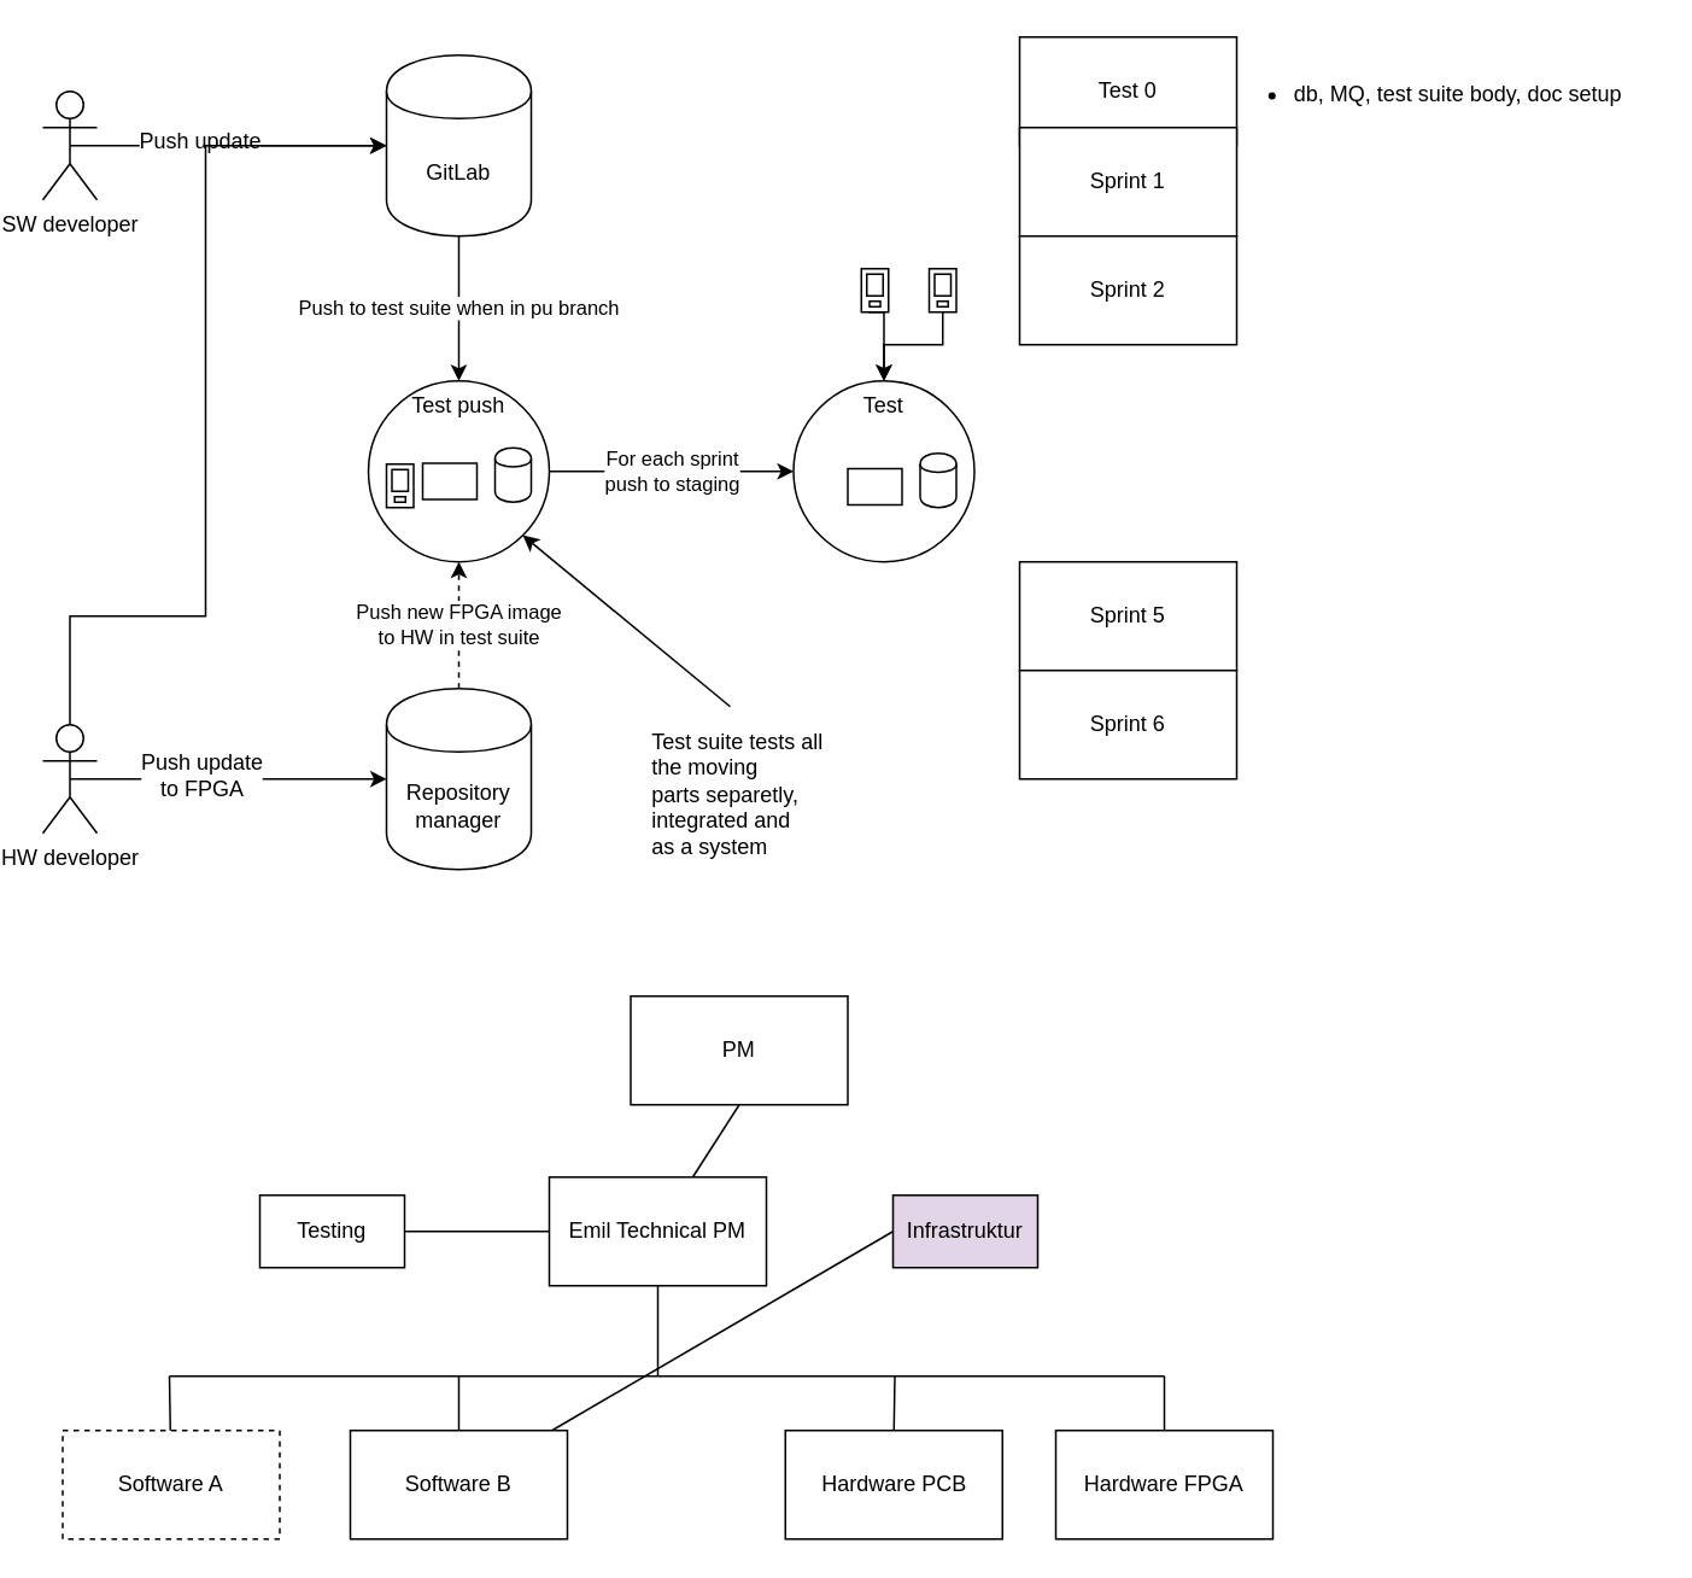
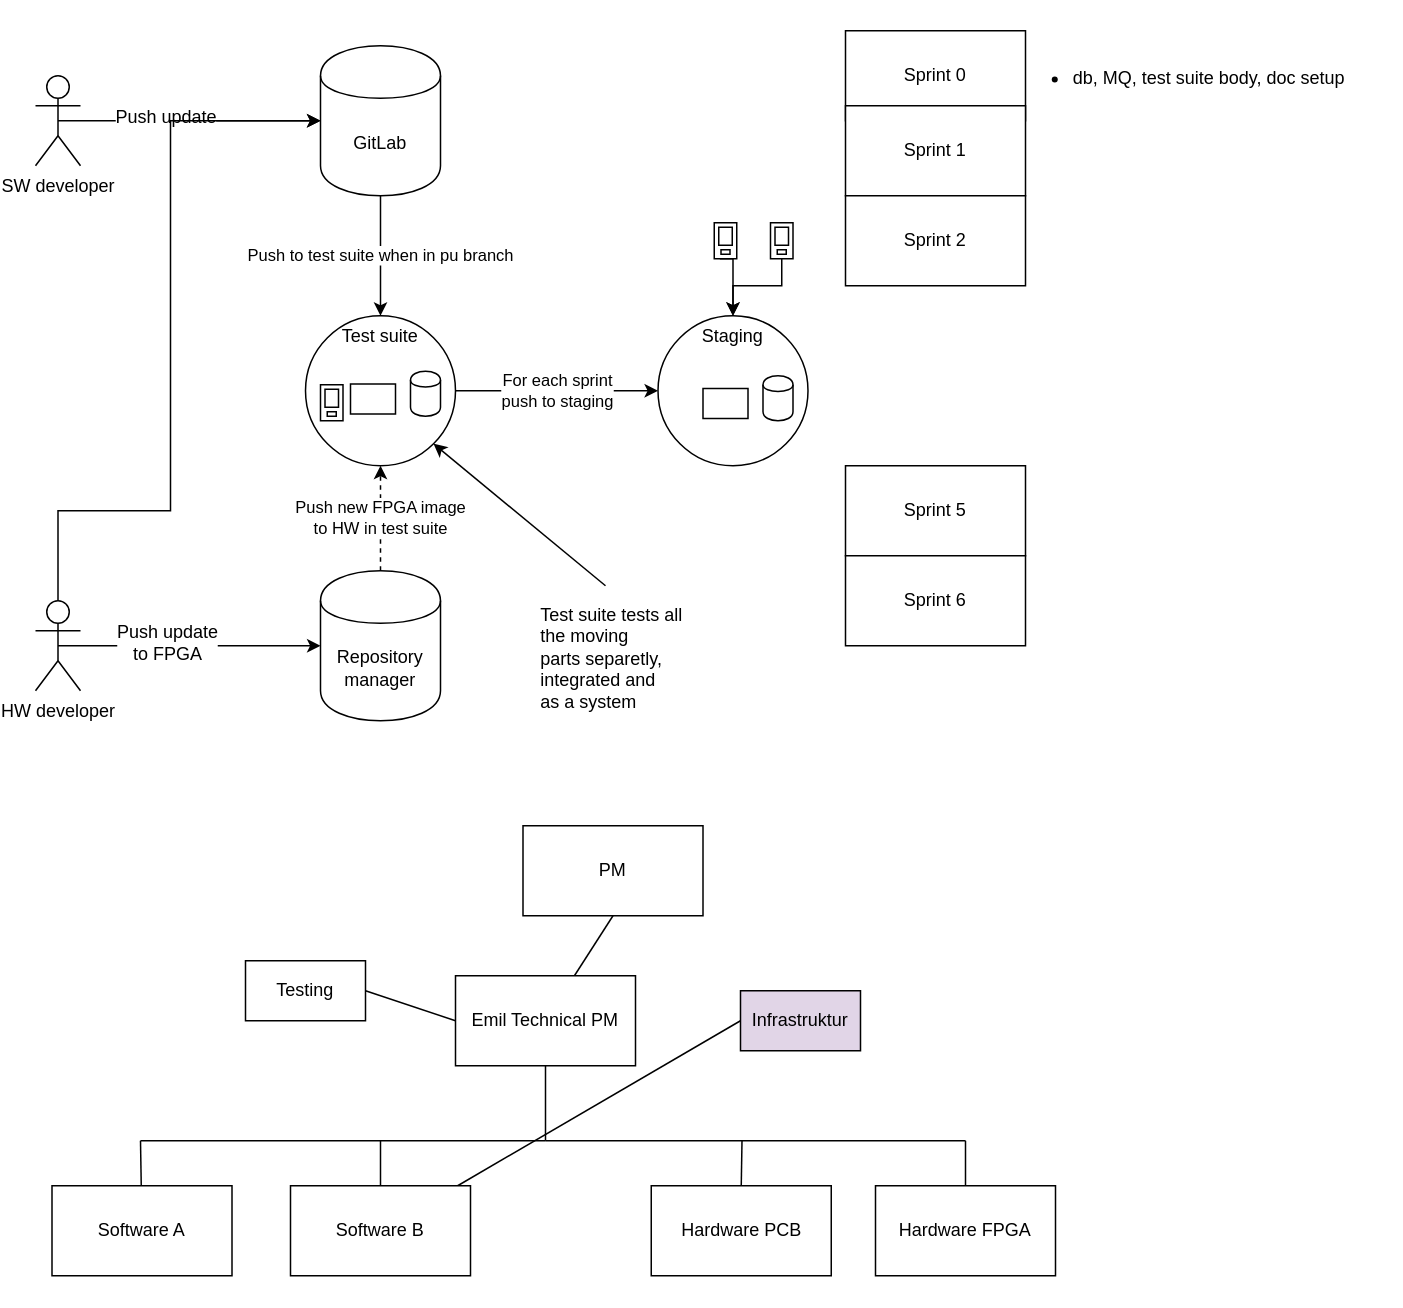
  <mxCell id="0" />
  <mxCell id="1" parent="0" />
  <mxCell id="2" value="For each sprint&lt;br&gt;push to staging" style="edgeStyle=orthogonalEdgeStyle;rounded=0;orthogonalLoop=1;jettySize=auto;html=1;exitX=1;exitY=0.5;exitDx=0;exitDy=0;entryX=0;entryY=0.5;entryDx=0;entryDy=0;" edge="1" parent="1" source="3" target="15"><mxGeometry relative="1" as="geometry" /></mxCell>
- <mxCell id="3" value="Test push" style="ellipse;whiteSpace=wrap;html=1;aspect=fixed;verticalAlign=top;" vertex="1" parent="1"><mxGeometry x="200" y="210" width="100" height="100" as="geometry" /></mxCell>
+ <mxCell id="3" value="Test suite" style="ellipse;whiteSpace=wrap;html=1;aspect=fixed;verticalAlign=top;" vertex="1" parent="1"><mxGeometry x="200" y="210" width="100" height="100" as="geometry" /></mxCell>
  <mxCell id="4" value="Push new FPGA image &lt;br&gt;to HW in test suite" style="edgeStyle=orthogonalEdgeStyle;rounded=0;orthogonalLoop=1;jettySize=auto;html=1;exitX=0.5;exitY=0;exitDx=0;exitDy=0;entryX=0.5;entryY=1;entryDx=0;entryDy=0;dashed=1;" edge="1" parent="1" source="5" target="3"><mxGeometry relative="1" as="geometry" /></mxCell>
  <mxCell id="5" value="Repository&lt;br&gt;manager" style="shape=cylinder;whiteSpace=wrap;html=1;boundedLbl=1;backgroundOutline=1;" vertex="1" parent="1"><mxGeometry x="210" y="380" width="80" height="100" as="geometry" /></mxCell>
  <mxCell id="6" value="Push to test suite when in pu branch" style="edgeStyle=orthogonalEdgeStyle;rounded=0;orthogonalLoop=1;jettySize=auto;html=1;exitX=0.5;exitY=1;exitDx=0;exitDy=0;" edge="1" parent="1" source="7" target="3"><mxGeometry relative="1" as="geometry" /></mxCell>
  <mxCell id="7" value="GitLab" style="shape=cylinder;whiteSpace=wrap;html=1;boundedLbl=1;backgroundOutline=1;" vertex="1" parent="1"><mxGeometry x="210" y="30" width="80" height="100" as="geometry" /></mxCell>
  <mxCell id="8" style="edgeStyle=orthogonalEdgeStyle;rounded=0;orthogonalLoop=1;jettySize=auto;html=1;exitX=0.5;exitY=0.5;exitDx=0;exitDy=0;exitPerimeter=0;" edge="1" parent="1" source="10" target="7"><mxGeometry relative="1" as="geometry" /></mxCell>
  <mxCell id="9" value="Push update" style="text;html=1;resizable=0;points=[];align=center;verticalAlign=middle;labelBackgroundColor=#ffffff;" vertex="1" connectable="0" parent="8"><mxGeometry x="-0.189" y="3" relative="1" as="geometry"><mxPoint as="offset" /></mxGeometry></mxCell>
  <mxCell id="10" value="SW developer" style="shape=umlActor;verticalLabelPosition=bottom;labelBackgroundColor=#ffffff;verticalAlign=top;html=1;outlineConnect=0;" vertex="1" parent="1"><mxGeometry x="20" y="50" width="30" height="60" as="geometry" /></mxCell>
  <mxCell id="11" style="edgeStyle=orthogonalEdgeStyle;rounded=0;orthogonalLoop=1;jettySize=auto;html=1;exitX=0.5;exitY=0.5;exitDx=0;exitDy=0;exitPerimeter=0;" edge="1" parent="1" source="14" target="5"><mxGeometry relative="1" as="geometry" /></mxCell>
  <mxCell id="12" value="Push update &lt;br&gt;to FPGA" style="text;html=1;resizable=0;points=[];align=center;verticalAlign=middle;labelBackgroundColor=#ffffff;" vertex="1" connectable="0" parent="11"><mxGeometry x="-0.177" y="3" relative="1" as="geometry"><mxPoint as="offset" /></mxGeometry></mxCell>
  <mxCell id="13" style="edgeStyle=orthogonalEdgeStyle;rounded=0;orthogonalLoop=1;jettySize=auto;html=1;exitX=0.5;exitY=0;exitDx=0;exitDy=0;exitPerimeter=0;entryX=0;entryY=0.5;entryDx=0;entryDy=0;" edge="1" parent="1" source="14" target="7"><mxGeometry relative="1" as="geometry"><Array as="points"><mxPoint x="35" y="340" /><mxPoint x="110" y="340" /><mxPoint x="110" y="80" /></Array></mxGeometry></mxCell>
  <mxCell id="14" value="HW developer" style="shape=umlActor;verticalLabelPosition=bottom;labelBackgroundColor=#ffffff;verticalAlign=top;html=1;outlineConnect=0;" vertex="1" parent="1"><mxGeometry x="20" y="400" width="30" height="60" as="geometry" /></mxCell>
- <mxCell id="15" value="Test" style="ellipse;whiteSpace=wrap;html=1;aspect=fixed;verticalAlign=top;" vertex="1" parent="1"><mxGeometry x="435" y="210" width="100" height="100" as="geometry" /></mxCell>
+ <mxCell id="15" value="Staging" style="ellipse;whiteSpace=wrap;html=1;aspect=fixed;verticalAlign=top;" vertex="1" parent="1"><mxGeometry x="435" y="210" width="100" height="100" as="geometry" /></mxCell>
  <mxCell id="16" value="" style="group" vertex="1" connectable="0" parent="1"><mxGeometry x="560" y="20" width="120" height="410" as="geometry" /></mxCell>
- <mxCell id="17" value="Test 0" style="rounded=0;whiteSpace=wrap;html=1;" vertex="1" parent="16"><mxGeometry width="120" height="60" as="geometry" /></mxCell>
+ <mxCell id="17" value="Sprint 0" style="rounded=0;whiteSpace=wrap;html=1;" vertex="1" parent="16"><mxGeometry width="120" height="60" as="geometry" /></mxCell>
  <mxCell id="18" value="Sprint 1" style="rounded=0;whiteSpace=wrap;html=1;" vertex="1" parent="16"><mxGeometry y="50" width="120" height="60" as="geometry" /></mxCell>
  <mxCell id="19" value="Sprint 2" style="rounded=0;whiteSpace=wrap;html=1;" vertex="1" parent="16"><mxGeometry y="110" width="120" height="60" as="geometry" /></mxCell>
  <mxCell id="20" value="Sprint 5" style="rounded=0;whiteSpace=wrap;html=1;" vertex="1" parent="16"><mxGeometry y="290" width="120" height="60" as="geometry" /></mxCell>
  <mxCell id="21" value="Sprint 6" style="rounded=0;whiteSpace=wrap;html=1;" vertex="1" parent="16"><mxGeometry y="350" width="120" height="60" as="geometry" /></mxCell>
  <mxCell id="22" value="" style="group" vertex="1" connectable="0" parent="1"><mxGeometry x="210" y="256" width="15" height="24" as="geometry" /></mxCell>
  <mxCell id="23" value="" style="group" vertex="1" connectable="0" parent="22"><mxGeometry width="15" height="24" as="geometry" /></mxCell>
  <mxCell id="24" value="" style="rounded=0;whiteSpace=wrap;html=1;" vertex="1" parent="23"><mxGeometry width="15" height="24" as="geometry" /></mxCell>
  <mxCell id="25" value="" style="rounded=0;whiteSpace=wrap;html=1;" vertex="1" parent="23"><mxGeometry x="4.5" y="18" width="6" height="3" as="geometry" /></mxCell>
  <mxCell id="26" value="" style="rounded=0;whiteSpace=wrap;html=1;" vertex="1" parent="23"><mxGeometry x="3" y="3" width="9" height="12" as="geometry" /></mxCell>
  <mxCell id="27" value="" style="rounded=0;whiteSpace=wrap;html=1;" vertex="1" parent="1"><mxGeometry x="230" y="255.5" width="30" height="20" as="geometry" /></mxCell>
  <mxCell id="28" value="" style="shape=cylinder;whiteSpace=wrap;html=1;boundedLbl=1;backgroundOutline=1;" vertex="1" parent="1"><mxGeometry x="270" y="247" width="20" height="30" as="geometry" /></mxCell>
  <mxCell id="29" value="" style="rounded=0;whiteSpace=wrap;html=1;" vertex="1" parent="1"><mxGeometry x="465" y="258.5" width="30" height="20" as="geometry" /></mxCell>
  <mxCell id="30" value="" style="shape=cylinder;whiteSpace=wrap;html=1;boundedLbl=1;backgroundOutline=1;" vertex="1" parent="1"><mxGeometry x="505" y="250" width="20" height="30" as="geometry" /></mxCell>
  <mxCell id="31" value="" style="group" vertex="1" connectable="0" parent="1"><mxGeometry x="510" y="153.5" width="15" height="24" as="geometry" /></mxCell>
  <mxCell id="32" value="" style="group" vertex="1" connectable="0" parent="31"><mxGeometry width="15" height="24" as="geometry" /></mxCell>
  <mxCell id="33" value="" style="group" vertex="1" connectable="0" parent="32"><mxGeometry width="15" height="24" as="geometry" /></mxCell>
  <mxCell id="34" value="" style="group" vertex="1" connectable="0" parent="33"><mxGeometry width="15" height="24" as="geometry" /></mxCell>
  <mxCell id="35" value="" style="rounded=0;whiteSpace=wrap;html=1;" vertex="1" parent="34"><mxGeometry y="-5.5" width="15" height="24" as="geometry" /></mxCell>
  <mxCell id="36" value="" style="rounded=0;whiteSpace=wrap;html=1;" vertex="1" parent="34"><mxGeometry x="4.5" y="12.5" width="6" height="3" as="geometry" /></mxCell>
  <mxCell id="37" value="" style="rounded=0;whiteSpace=wrap;html=1;" vertex="1" parent="34"><mxGeometry x="3" y="-2.5" width="9" height="12" as="geometry" /></mxCell>
  <mxCell id="38" value="" style="group" vertex="1" connectable="0" parent="1"><mxGeometry x="472.5" y="148" width="15" height="24" as="geometry" /></mxCell>
  <mxCell id="39" value="" style="group" vertex="1" connectable="0" parent="38"><mxGeometry width="15" height="24" as="geometry" /></mxCell>
  <mxCell id="40" value="" style="group" vertex="1" connectable="0" parent="39"><mxGeometry width="15" height="24" as="geometry" /></mxCell>
  <mxCell id="41" value="" style="group" vertex="1" connectable="0" parent="40"><mxGeometry width="15" height="24" as="geometry" /></mxCell>
  <mxCell id="42" value="" style="rounded=0;whiteSpace=wrap;html=1;" vertex="1" parent="41"><mxGeometry width="15" height="24" as="geometry" /></mxCell>
  <mxCell id="43" value="" style="rounded=0;whiteSpace=wrap;html=1;" vertex="1" parent="41"><mxGeometry x="4.5" y="18" width="6" height="3" as="geometry" /></mxCell>
  <mxCell id="44" value="" style="rounded=0;whiteSpace=wrap;html=1;" vertex="1" parent="41"><mxGeometry x="3" y="3" width="9" height="12" as="geometry" /></mxCell>
  <mxCell id="45" style="edgeStyle=orthogonalEdgeStyle;rounded=0;orthogonalLoop=1;jettySize=auto;html=1;exitX=0.25;exitY=1;exitDx=0;exitDy=0;entryX=0.5;entryY=0;entryDx=0;entryDy=0;" edge="1" parent="1" source="42" target="15"><mxGeometry relative="1" as="geometry" /></mxCell>
  <mxCell id="46" style="edgeStyle=orthogonalEdgeStyle;rounded=0;orthogonalLoop=1;jettySize=auto;html=1;exitX=0.5;exitY=1;exitDx=0;exitDy=0;" edge="1" parent="1" source="35"><mxGeometry relative="1" as="geometry"><mxPoint x="485" y="210" as="targetPoint" /><Array as="points"><mxPoint x="517" y="190" /><mxPoint x="485" y="190" /></Array></mxGeometry></mxCell>
  <mxCell id="47" value="Emil Technical PM" style="rounded=0;whiteSpace=wrap;html=1;" vertex="1" parent="1"><mxGeometry x="300" y="650" width="120" height="60" as="geometry" /></mxCell>
  <mxCell id="48" value="Infrastruktur" style="rounded=0;whiteSpace=wrap;html=1;fillColor=#e1d5e7;" vertex="1" parent="1"><mxGeometry x="490" y="660" width="80" height="40" as="geometry" /></mxCell>
  <mxCell id="49" value="PM" style="rounded=0;whiteSpace=wrap;html=1;" vertex="1" parent="1"><mxGeometry x="345" y="550" width="120" height="60" as="geometry" /></mxCell>
  <mxCell id="50" value="Hardware PCB" style="rounded=0;whiteSpace=wrap;html=1;fontStyle=0" vertex="1" parent="1"><mxGeometry x="430.5" y="790" width="120" height="60" as="geometry" /></mxCell>
- <mxCell id="51" value="Testing" style="rounded=0;whiteSpace=wrap;html=1;" vertex="1" parent="1"><mxGeometry x="140" y="660" width="80" height="40" as="geometry" /></mxCell>
+ <mxCell id="51" value="Testing" style="rounded=0;whiteSpace=wrap;html=1;" vertex="1" parent="1"><mxGeometry x="160" y="640" width="80" height="40" as="geometry" /></mxCell>
  <mxCell id="52" value="" style="endArrow=none;html=1;entryX=0;entryY=0.5;entryDx=0;entryDy=0;exitX=1;exitY=0.5;exitDx=0;exitDy=0;" edge="1" parent="1" source="51" target="47"><mxGeometry width="50" height="50" relative="1" as="geometry"><mxPoint x="100" y="960" as="sourcePoint" /><mxPoint x="150" y="910" as="targetPoint" /></mxGeometry></mxCell>
  <mxCell id="53" value="" style="endArrow=none;html=1;exitX=0;exitY=0.5;exitDx=0;exitDy=0;" edge="1" parent="1" source="48" target="55"><mxGeometry width="50" height="50" relative="1" as="geometry"><mxPoint x="100" y="960" as="sourcePoint" /><mxPoint x="150" y="910" as="targetPoint" /></mxGeometry></mxCell>
  <mxCell id="54" value="Hardware FPGA" style="rounded=0;whiteSpace=wrap;html=1;" vertex="1" parent="1"><mxGeometry x="580" y="790" width="120" height="60" as="geometry" /></mxCell>
  <mxCell id="55" value="Software B" style="rounded=0;whiteSpace=wrap;html=1;" vertex="1" parent="1"><mxGeometry x="190" y="790" width="120" height="60" as="geometry" /></mxCell>
- <mxCell id="56" value="Software A" style="rounded=0;whiteSpace=wrap;html=1;dashed=1;" vertex="1" parent="1"><mxGeometry x="31" y="790" width="120" height="60" as="geometry" /></mxCell>
+ <mxCell id="56" value="Software A" style="rounded=0;whiteSpace=wrap;html=1;" vertex="1" parent="1"><mxGeometry x="31" y="790" width="120" height="60" as="geometry" /></mxCell>
  <mxCell id="57" value="" style="endArrow=none;html=1;entryX=0.5;entryY=1;entryDx=0;entryDy=0;" edge="1" parent="1" source="47" target="49"><mxGeometry width="50" height="50" relative="1" as="geometry"><mxPoint x="0" y="920" as="sourcePoint" /><mxPoint x="50" y="870" as="targetPoint" /></mxGeometry></mxCell>
  <mxCell id="58" value="" style="endArrow=none;html=1;entryX=0.5;entryY=1;entryDx=0;entryDy=0;" edge="1" parent="1" target="47"><mxGeometry width="50" height="50" relative="1" as="geometry"><mxPoint x="360" y="760" as="sourcePoint" /><mxPoint x="50" y="870" as="targetPoint" /></mxGeometry></mxCell>
  <mxCell id="59" value="" style="endArrow=none;html=1;" edge="1" parent="1"><mxGeometry width="50" height="50" relative="1" as="geometry"><mxPoint x="90" y="760" as="sourcePoint" /><mxPoint x="360" y="760" as="targetPoint" /></mxGeometry></mxCell>
  <mxCell id="60" value="" style="endArrow=none;html=1;" edge="1" parent="1"><mxGeometry width="50" height="50" relative="1" as="geometry"><mxPoint x="640" y="760" as="sourcePoint" /><mxPoint x="360" y="760" as="targetPoint" /></mxGeometry></mxCell>
  <mxCell id="61" value="" style="endArrow=none;html=1;" edge="1" parent="1" source="56"><mxGeometry width="50" height="50" relative="1" as="geometry"><mxPoint x="0" y="920" as="sourcePoint" /><mxPoint x="90" y="760" as="targetPoint" /></mxGeometry></mxCell>
  <mxCell id="62" value="" style="endArrow=none;html=1;exitX=0.5;exitY=0;exitDx=0;exitDy=0;" edge="1" parent="1" source="55"><mxGeometry width="50" height="50" relative="1" as="geometry"><mxPoint x="0" y="920" as="sourcePoint" /><mxPoint x="250" y="760" as="targetPoint" /></mxGeometry></mxCell>
  <mxCell id="63" value="" style="endArrow=none;html=1;exitX=0.5;exitY=0;exitDx=0;exitDy=0;" edge="1" parent="1" source="50"><mxGeometry width="50" height="50" relative="1" as="geometry"><mxPoint x="0" y="920" as="sourcePoint" /><mxPoint x="491" y="760" as="targetPoint" /></mxGeometry></mxCell>
  <mxCell id="64" value="" style="endArrow=none;html=1;exitX=0.5;exitY=0;exitDx=0;exitDy=0;" edge="1" parent="1" source="54"><mxGeometry width="50" height="50" relative="1" as="geometry"><mxPoint x="0" y="920" as="sourcePoint" /><mxPoint x="640" y="760" as="targetPoint" /></mxGeometry></mxCell>
  <mxCell id="65" value="&lt;ul&gt;&lt;li&gt;db, MQ, test suite body, doc setup&lt;/li&gt;&lt;/ul&gt;" style="text;html=1;resizable=0;points=[];autosize=1;align=left;verticalAlign=top;spacingTop=-4;" vertex="1" parent="1"><mxGeometry x="670" y="30" width="240" height="40" as="geometry" /></mxCell>
  <mxCell id="66" value="" style="endArrow=classic;html=1;entryX=1;entryY=1;entryDx=0;entryDy=0;" edge="1" parent="1" target="3"><mxGeometry width="50" height="50" relative="1" as="geometry"><mxPoint x="400" y="390" as="sourcePoint" /><mxPoint x="50" y="870" as="targetPoint" /></mxGeometry></mxCell>
  <mxCell id="67" value="Test suite tests all &lt;br&gt;the moving&lt;br&gt;parts separetly, &lt;br&gt;integrated and &lt;br&gt;as a system" style="text;html=1;resizable=0;points=[];autosize=1;align=left;verticalAlign=top;spacingTop=-4;" vertex="1" parent="1"><mxGeometry x="355" y="400" width="110" height="70" as="geometry" /></mxCell>
